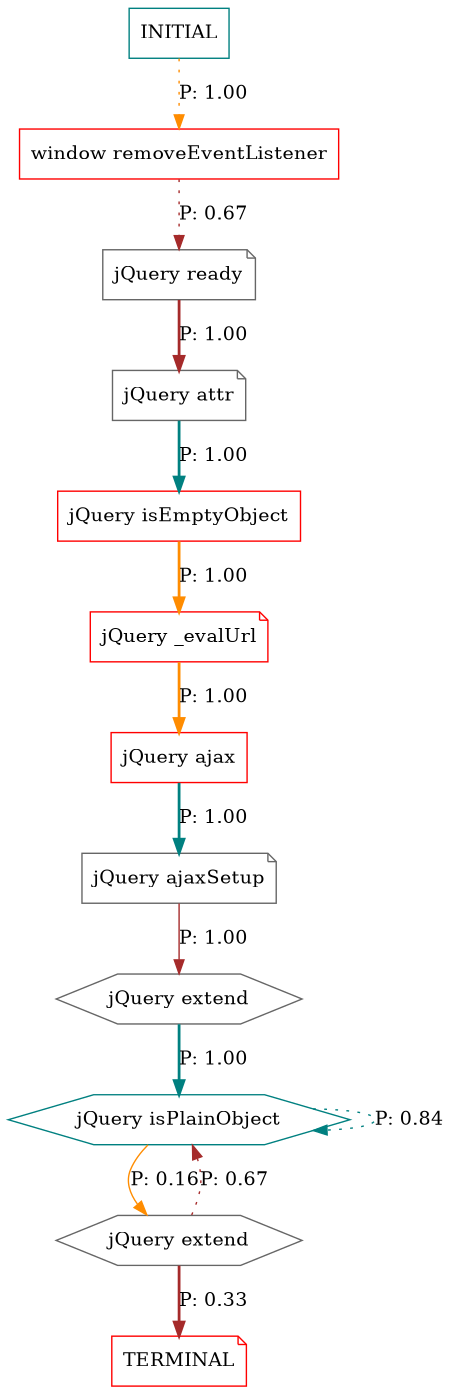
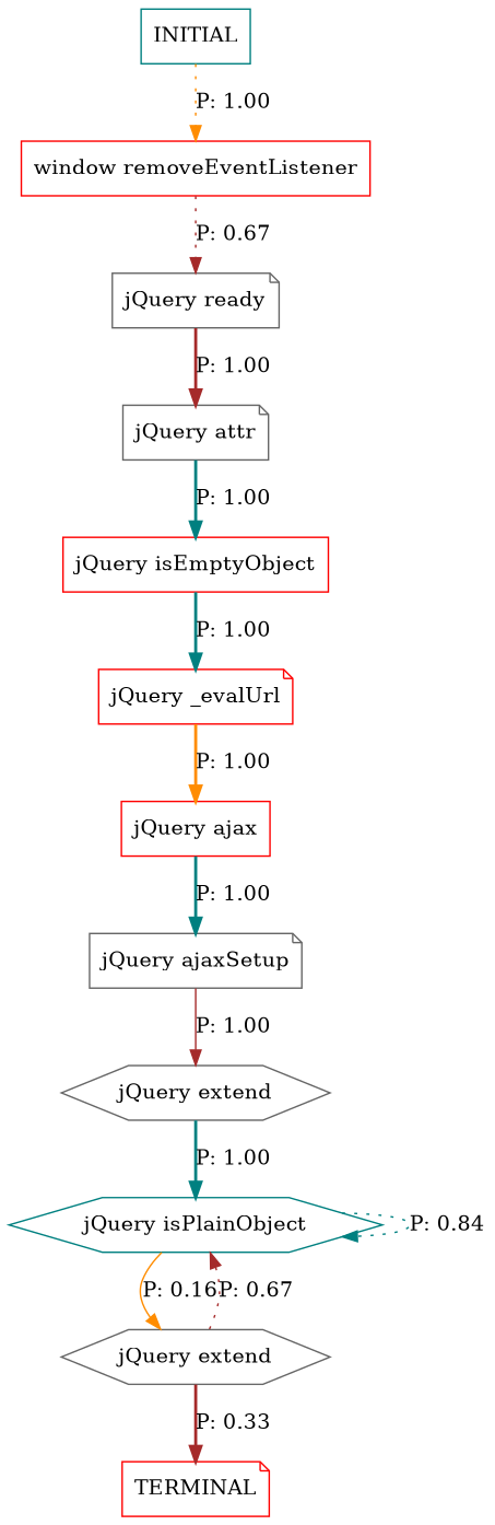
  digraph {
    node [color=red shape=note]
    edge [color=brown style=bold]
    n1 [label="jQuery _evalUrl"]
    n2 [label="jQuery ajax" shape=box]
    n3 [color=gray40 label="jQuery ajaxSetup"]
    n4 [color=gray40 label="jQuery extend" shape=hexagon]
    n5 [color=teal label="jQuery isPlainObject" shape=hexagon]
    n6 [color=gray40 label="jQuery attr"]
    n7 [label="jQuery isEmptyObject" shape=box]
    n8 [color=gray40 label="jQuery extend" shape=hexagon]
    n9 [label=TERMINAL]
    n10 [color=gray40 label="jQuery ready"]
    n11 [label="window removeEventListener" shape=box]
    n12 [color=teal label=INITIAL shape=box]
    n1 -> n2 [color=darkorange label="P: 1.00"]
    n2 -> n3 [color=teal label="P: 1.00"]
    n3 -> n4 [label="P: 1.00" style=solid]
    n4 -> n5 [color=teal label="P: 1.00"]
    n5 -> n5 [color=teal label="P: 0.84" style=dotted]
    n5 -> n8 [color=darkorange label="P: 0.16" style=solid]
    n6 -> n7 [color=teal label="P: 1.00"]
-   n7 -> n1 [color=darkorange label="P: 1.00"]
+   n7 -> n1 [color=teal label="P: 1.00"]
    n8 -> n5 [label="P: 0.67" style=dotted]
    n8 -> n9 [label="P: 0.33"]
    n10 -> n6 [label="P: 1.00"]
    n11 -> n10 [label="P: 0.67" style=dotted]
    n12 -> n11 [color=darkorange label="P: 1.00" style=dotted]
  }
